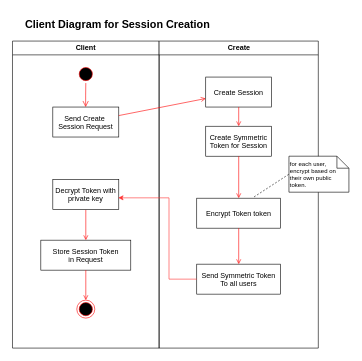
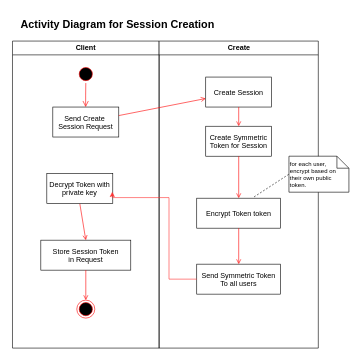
  <mxCell id="0" />
  <mxCell id="1" parent="0" />
  <mxCell id="2" value="Client" style="swimlane;whiteSpace=wrap" parent="1" vertex="1"><mxGeometry x="20" y="68" width="244.5" height="512" as="geometry" /></mxCell>
  <mxCell id="3" value="" style="ellipse;shape=startState;fillColor=#000000;strokeColor=#ff0000;" parent="2" vertex="1"><mxGeometry x="107.25" y="40" width="30" height="30" as="geometry" /></mxCell>
  <mxCell id="4" value="" style="edgeStyle=elbowEdgeStyle;elbow=horizontal;verticalAlign=bottom;endArrow=open;endSize=8;strokeColor=#FF0000;endFill=1;rounded=0" parent="2" source="3" target="5" edge="1"><mxGeometry x="100" y="40" as="geometry"><mxPoint x="122.25" y="110" as="targetPoint" /></mxGeometry></mxCell>
  <mxCell id="5" value="Send Create &#10;Session Request" style="" parent="2" vertex="1"><mxGeometry x="67.25" y="110" width="110" height="50" as="geometry" /></mxCell>
  <mxCell id="6" value="Store Session Token&#10;in Request" style="" parent="2" vertex="1"><mxGeometry x="47.25" y="332" width="150" height="50" as="geometry" /></mxCell>
  <mxCell id="7" value="" style="endArrow=open;strokeColor=#FF0000;endFill=1;rounded=0;exitX=0.5;exitY=1;exitDx=0;exitDy=0;entryX=0.5;entryY=0;entryDx=0;entryDy=0;" parent="2" source="10" target="6" edge="1"><mxGeometry relative="1" as="geometry"><mxPoint x="122.75" y="372" as="targetPoint" /><mxPoint x="122.25" y="310" as="sourcePoint" /></mxGeometry></mxCell>
  <mxCell id="8" value="" style="endArrow=open;strokeColor=#FF0000;endFill=1;rounded=0;exitX=0.5;exitY=1;exitDx=0;exitDy=0;entryX=0.5;entryY=0;entryDx=0;entryDy=0;" parent="2" source="6" target="9" edge="1"><mxGeometry relative="1" as="geometry"><mxPoint x="122" y="452" as="targetPoint" /><mxPoint x="132" y="320" as="sourcePoint" /></mxGeometry></mxCell>
  <mxCell id="9" value="" style="ellipse;html=1;shape=endState;fillColor=#000000;strokeColor=#ff0000;" parent="2" vertex="1"><mxGeometry x="107.25" y="432" width="30" height="30" as="geometry" /></mxCell>
- <mxCell id="10" value="Decrypt Token with&#10;private key" style="" vertex="1" parent="2"><mxGeometry x="67.25" y="231" width="110" height="50" as="geometry" /></mxCell>
+ <mxCell id="10" value="Decrypt Token with&#10;private key" style="" vertex="1" parent="2"><mxGeometry x="57.25" y="221" width="110" height="50" as="geometry" /></mxCell>
  <mxCell id="11" value="Create" style="swimlane;whiteSpace=wrap;startSize=23;" parent="1" vertex="1"><mxGeometry x="264.5" y="68" width="265.5" height="512" as="geometry" /></mxCell>
  <mxCell id="12" value="Create Symmetric&#10;Token for Session" style="" parent="11" vertex="1"><mxGeometry x="77.75" y="142" width="110" height="50" as="geometry" /></mxCell>
  <mxCell id="13" value="" style="endArrow=open;strokeColor=#FF0000;endFill=1;rounded=0;entryX=0.5;entryY=0;entryDx=0;entryDy=0;" parent="11" source="12" target="17" edge="1"><mxGeometry relative="1" as="geometry"><mxPoint x="132.75" y="328.5" as="targetPoint" /></mxGeometry></mxCell>
  <mxCell id="14" value="Send Symmetric Token&#10;To all users" style="" parent="11" vertex="1"><mxGeometry x="62.75" y="372" width="140" height="50" as="geometry" /></mxCell>
  <mxCell id="15" value="Create Session" style="" parent="11" vertex="1"><mxGeometry x="77.75" y="60" width="110" height="50" as="geometry" /></mxCell>
  <mxCell id="16" value="" style="endArrow=open;strokeColor=#FF0000;endFill=1;rounded=0;entryX=0.5;entryY=0;entryDx=0;entryDy=0;" parent="11" source="15" target="12" edge="1"><mxGeometry relative="1" as="geometry" /></mxCell>
  <mxCell id="17" value="Encrypt Token token" style="" vertex="1" parent="11"><mxGeometry x="62.75" y="262" width="140" height="50" as="geometry" /></mxCell>
  <mxCell id="18" value="" style="endArrow=open;strokeColor=#FF0000;endFill=1;rounded=0;entryX=0.5;entryY=0;entryDx=0;entryDy=0;exitX=0.5;exitY=1;exitDx=0;exitDy=0;" edge="1" parent="11" source="17" target="14"><mxGeometry relative="1" as="geometry"><mxPoint x="143" y="272" as="targetPoint" /><mxPoint x="143" y="222" as="sourcePoint" /></mxGeometry></mxCell>
- <mxCell id="19" value="Client Diagram for Session Creation" style="text;html=1;align=center;verticalAlign=middle;resizable=0;points=[];autosize=1;strokeColor=none;fillColor=none;fontStyle=1;fontSize=18;" parent="1" vertex="1"><mxGeometry x="20" y="20" width="350" height="40" as="geometry" /></mxCell>
+ <mxCell id="19" value="Activity Diagram for Session Creation" style="text;html=1;align=center;verticalAlign=middle;resizable=0;points=[];autosize=1;strokeColor=none;fillColor=none;fontStyle=1;fontSize=18;" parent="1" vertex="1"><mxGeometry x="20" y="20" width="350" height="40" as="geometry" /></mxCell>
  <mxCell id="20" value="" style="endArrow=open;strokeColor=#FF0000;endFill=1;rounded=0" parent="1" source="5" target="15" edge="1"><mxGeometry relative="1" as="geometry" /></mxCell>
  <mxCell id="21" value="&lt;font style=&quot;font-size: 10px;&quot;&gt;for each user, &lt;br style=&quot;font-size: 10px;&quot;&gt;encrypt based on their own public token.&lt;/font&gt;" style="shape=note2;boundedLbl=1;whiteSpace=wrap;html=1;size=20;verticalAlign=middle;align=left;fontSize=10;" vertex="1" parent="1"><mxGeometry x="481" y="260" width="100" height="60" as="geometry" /></mxCell>
  <mxCell id="22" value="" style="endArrow=none;dashed=1;html=1;rounded=0;exitX=0.683;exitY=-0.043;exitDx=0;exitDy=0;exitPerimeter=0;entryX=0;entryY=0.5;entryDx=0;entryDy=0;entryPerimeter=0;" edge="1" parent="1" source="17" target="21"><mxGeometry width="50" height="50" relative="1" as="geometry"><mxPoint x="331" y="380" as="sourcePoint" /><mxPoint x="381" y="330" as="targetPoint" /></mxGeometry></mxCell>
  <mxCell id="23" style="edgeStyle=orthogonalEdgeStyle;rounded=0;orthogonalLoop=1;jettySize=auto;html=1;fontColor=#FF3333;strokeColor=#FF3333;entryX=0.992;entryY=0.608;entryDx=0;entryDy=0;entryPerimeter=0;" edge="1" parent="1" source="14" target="10"><mxGeometry relative="1" as="geometry"><mxPoint x="231" y="330" as="targetPoint" /><Array as="points"><mxPoint x="281" y="465" /><mxPoint x="281" y="329" /></Array></mxGeometry></mxCell>
